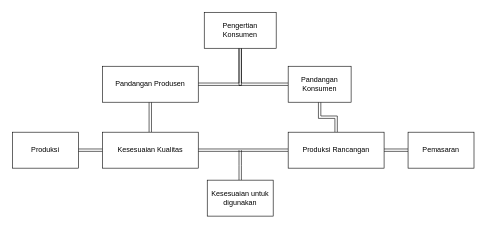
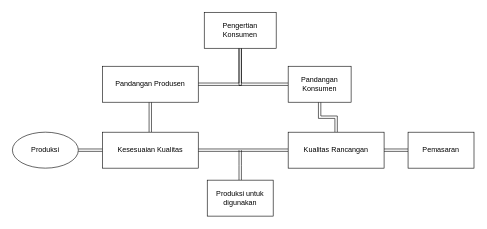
  <mxCell id="0" />
  <mxCell id="1" parent="0" />
  <mxCell id="2" style="edgeStyle=orthogonalEdgeStyle;shape=link;rounded=0;orthogonalLoop=1;jettySize=auto;html=1;exitX=0.5;exitY=1;exitDx=0;exitDy=0;entryX=1;entryY=0.5;entryDx=0;entryDy=0;" edge="1" parent="1" source="4" target="8"><mxGeometry relative="1" as="geometry" /></mxCell>
  <mxCell id="3" style="edgeStyle=orthogonalEdgeStyle;shape=link;rounded=0;orthogonalLoop=1;jettySize=auto;html=1;exitX=0.5;exitY=1;exitDx=0;exitDy=0;entryX=0;entryY=0.5;entryDx=0;entryDy=0;" edge="1" parent="1" source="4" target="6"><mxGeometry relative="1" as="geometry" /></mxCell>
  <mxCell id="4" value="Pengertian Konsumen" style="rounded=0;whiteSpace=wrap;html=1;" vertex="1" parent="1"><mxGeometry x="340" y="20" width="120" height="60" as="geometry" /></mxCell>
  <mxCell id="5" style="edgeStyle=orthogonalEdgeStyle;shape=link;rounded=0;orthogonalLoop=1;jettySize=auto;html=1;exitX=0.5;exitY=1;exitDx=0;exitDy=0;entryX=0.5;entryY=0;entryDx=0;entryDy=0;" edge="1" parent="1" source="6" target="12"><mxGeometry relative="1" as="geometry" /></mxCell>
  <mxCell id="6" value="Pandangan Konsumen" style="rounded=0;whiteSpace=wrap;html=1;" vertex="1" parent="1"><mxGeometry x="480" y="110" width="105" height="60" as="geometry" /></mxCell>
  <mxCell id="7" style="edgeStyle=orthogonalEdgeStyle;shape=link;rounded=0;orthogonalLoop=1;jettySize=auto;html=1;exitX=0.5;exitY=1;exitDx=0;exitDy=0;entryX=0.5;entryY=0;entryDx=0;entryDy=0;" edge="1" parent="1" source="8" target="10"><mxGeometry relative="1" as="geometry" /></mxCell>
  <mxCell id="8" value="Pandangan Produsen" style="rounded=0;whiteSpace=wrap;html=1;" vertex="1" parent="1"><mxGeometry x="170" y="110" width="160" height="60" as="geometry" /></mxCell>
  <mxCell id="9" style="edgeStyle=orthogonalEdgeStyle;shape=link;rounded=0;orthogonalLoop=1;jettySize=auto;html=1;exitX=1;exitY=0.5;exitDx=0;exitDy=0;entryX=0;entryY=0.5;entryDx=0;entryDy=0;" edge="1" parent="1" source="10" target="12"><mxGeometry relative="1" as="geometry" /></mxCell>
  <mxCell id="10" value="Kesesuaian Kualitas" style="rounded=0;whiteSpace=wrap;html=1;" vertex="1" parent="1"><mxGeometry x="170" y="220" width="160" height="60" as="geometry" /></mxCell>
  <mxCell id="11" style="edgeStyle=orthogonalEdgeStyle;shape=link;rounded=0;orthogonalLoop=1;jettySize=auto;html=1;exitX=1;exitY=0.5;exitDx=0;exitDy=0;entryX=0;entryY=0.5;entryDx=0;entryDy=0;" edge="1" parent="1" source="12" target="13"><mxGeometry relative="1" as="geometry" /></mxCell>
- <mxCell id="12" value="Produksi Rancangan" style="rounded=0;whiteSpace=wrap;html=1;" vertex="1" parent="1"><mxGeometry x="480" y="220" width="160" height="60" as="geometry" /></mxCell>
+ <mxCell id="12" value="Kualitas Rancangan" style="rounded=0;whiteSpace=wrap;html=1;" vertex="1" parent="1"><mxGeometry x="480" y="220" width="160" height="60" as="geometry" /></mxCell>
  <mxCell id="13" value="Pemasaran" style="rounded=0;whiteSpace=wrap;html=1;" vertex="1" parent="1"><mxGeometry x="680" y="220" width="110" height="60" as="geometry" /></mxCell>
  <mxCell id="14" style="edgeStyle=orthogonalEdgeStyle;shape=link;rounded=0;orthogonalLoop=1;jettySize=auto;html=1;exitX=0.5;exitY=0;exitDx=0;exitDy=0;" edge="1" parent="1" source="15"><mxGeometry relative="1" as="geometry"><mxPoint x="400" y="250" as="targetPoint" /></mxGeometry></mxCell>
- <mxCell id="15" value="Kesesuaian untuk digunakan" style="rounded=0;whiteSpace=wrap;html=1;" vertex="1" parent="1"><mxGeometry x="345" y="300" width="110" height="60" as="geometry" /></mxCell>
+ <mxCell id="15" value="Produksi untuk digunakan" style="rounded=0;whiteSpace=wrap;html=1;" vertex="1" parent="1"><mxGeometry x="345" y="300" width="110" height="60" as="geometry" /></mxCell>
  <mxCell id="16" style="edgeStyle=orthogonalEdgeStyle;rounded=0;orthogonalLoop=1;jettySize=auto;html=1;exitX=1;exitY=0.5;exitDx=0;exitDy=0;entryX=0;entryY=0.5;entryDx=0;entryDy=0;shape=link;" edge="1" parent="1" source="17" target="10"><mxGeometry relative="1" as="geometry" /></mxCell>
- <mxCell id="17" value="Produksi" style="rounded=0;whiteSpace=wrap;html=1;" vertex="1" parent="1"><mxGeometry x="20" y="220" width="110" height="60" as="geometry" /></mxCell>
+ <mxCell id="17" value="Produksi" style="ellipse;whiteSpace=wrap;html=1;" vertex="1" parent="1"><mxGeometry x="20" y="220" width="110" height="60" as="geometry" /></mxCell>
